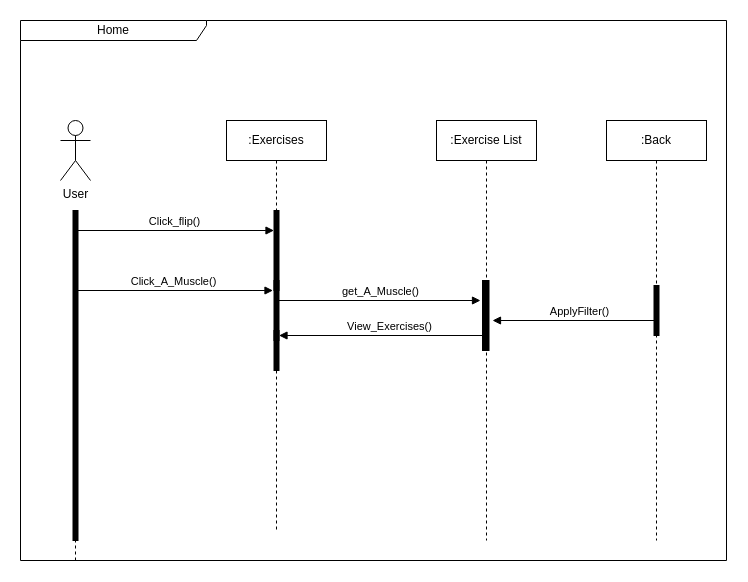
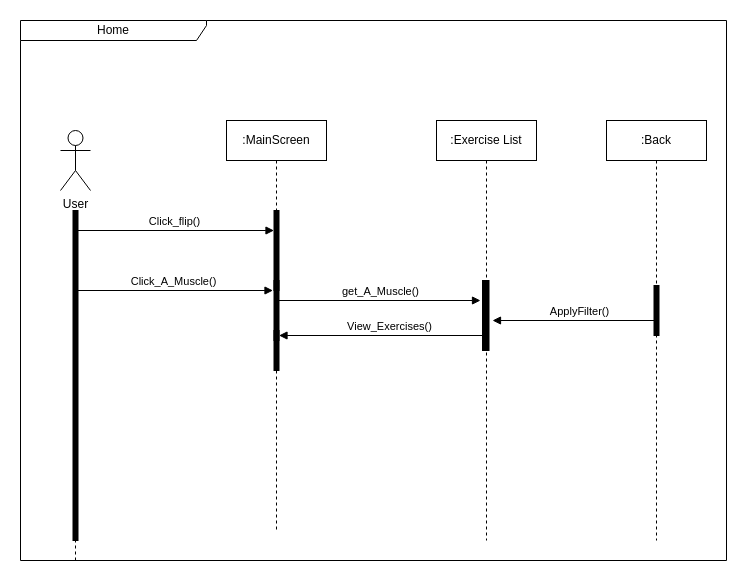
  <mxCell id="0" />
  <mxCell id="1" parent="0" />
  <mxCell id="2" value="Home" style="shape=umlFrame;whiteSpace=wrap;html=1;pointerEvents=0;recursiveResize=0;container=1;collapsible=0;width=186;height=20;" parent="1" vertex="1"><mxGeometry x="20" y="20" width="706" height="540" as="geometry" /></mxCell>
- <mxCell id="3" value="&lt;div&gt;User&lt;/div&gt;&lt;div&gt;&lt;br&gt;&lt;/div&gt;" style="shape=umlActor;verticalLabelPosition=bottom;verticalAlign=top;html=1;outlineConnect=0;" parent="2" vertex="1"><mxGeometry x="40" y="100" width="30" height="60" as="geometry" /></mxCell>
+ <mxCell id="3" value="&lt;div&gt;User&lt;/div&gt;&lt;div&gt;&lt;br&gt;&lt;/div&gt;" style="shape=umlActor;verticalLabelPosition=bottom;verticalAlign=top;html=1;outlineConnect=0;" parent="2" vertex="1"><mxGeometry x="40" y="110" width="30" height="60" as="geometry" /></mxCell>
  <mxCell id="4" value="" style="html=1;points=[];perimeter=orthogonalPerimeter;fillColor=strokeColor;align=left;verticalAlign=top;spacingLeft=10;" parent="2" vertex="1"><mxGeometry x="253.5" y="190" width="5" height="130" as="geometry" /></mxCell>
  <mxCell id="5" value="" style="html=1;verticalAlign=bottom;labelBackgroundColor=none;endArrow=none;endFill=0;rounded=0;dashed=1;" parent="2" source="8" edge="1"><mxGeometry width="160" relative="1" as="geometry"><mxPoint x="54.5" y="649" as="sourcePoint" /><mxPoint x="54.5" y="190" as="targetPoint" /><Array as="points" /></mxGeometry></mxCell>
- <mxCell id="6" value=":Exercises" style="shape=umlLifeline;perimeter=lifelinePerimeter;whiteSpace=wrap;html=1;container=1;dropTarget=0;collapsible=0;recursiveResize=0;outlineConnect=0;portConstraint=eastwest;newEdgeStyle={&quot;edgeStyle&quot;:&quot;elbowEdgeStyle&quot;,&quot;elbow&quot;:&quot;vertical&quot;,&quot;curved&quot;:0,&quot;rounded&quot;:0};" parent="2" vertex="1"><mxGeometry x="206" y="100" width="100" height="410" as="geometry" /></mxCell>
+ <mxCell id="6" value=":MainScreen" style="shape=umlLifeline;perimeter=lifelinePerimeter;whiteSpace=wrap;html=1;container=1;dropTarget=0;collapsible=0;recursiveResize=0;outlineConnect=0;portConstraint=eastwest;newEdgeStyle={&quot;edgeStyle&quot;:&quot;elbowEdgeStyle&quot;,&quot;elbow&quot;:&quot;vertical&quot;,&quot;curved&quot;:0,&quot;rounded&quot;:0};" parent="2" vertex="1"><mxGeometry x="206" y="100" width="100" height="410" as="geometry" /></mxCell>
  <mxCell id="7" value="" style="html=1;verticalAlign=bottom;labelBackgroundColor=none;endArrow=none;endFill=0;rounded=0;dashed=1;" parent="2" target="8" edge="1"><mxGeometry width="160" relative="1" as="geometry"><mxPoint x="55" y="540" as="sourcePoint" /><mxPoint x="68.5" y="200" as="targetPoint" /></mxGeometry></mxCell>
  <mxCell id="8" value="" style="html=1;points=[];perimeter=orthogonalPerimeter;fillColor=strokeColor;align=left;verticalAlign=top;spacingLeft=10;" parent="2" vertex="1"><mxGeometry x="52.5" y="190" width="5" height="330" as="geometry" /></mxCell>
  <mxCell id="9" value=":Exercise List" style="shape=umlLifeline;perimeter=lifelinePerimeter;whiteSpace=wrap;html=1;container=1;dropTarget=0;collapsible=0;recursiveResize=0;outlineConnect=0;portConstraint=eastwest;newEdgeStyle={&quot;edgeStyle&quot;:&quot;elbowEdgeStyle&quot;,&quot;elbow&quot;:&quot;vertical&quot;,&quot;curved&quot;:0,&quot;rounded&quot;:0};" parent="2" vertex="1"><mxGeometry x="416" y="100" width="100" height="420" as="geometry" /></mxCell>
  <mxCell id="10" value="" style="html=1;points=[];perimeter=orthogonalPerimeter;fillColor=strokeColor;align=left;verticalAlign=top;spacingLeft=10;" parent="2" vertex="1"><mxGeometry x="253.5" y="260" width="5" height="10" as="geometry" /></mxCell>
  <mxCell id="11" value="Click_A_Muscle()" style="html=1;verticalAlign=bottom;labelBackgroundColor=none;endArrow=block;endFill=1;rounded=0;" parent="2" edge="1"><mxGeometry x="0.003" width="160" relative="1" as="geometry"><mxPoint x="52.5" y="270" as="sourcePoint" /><mxPoint x="252.5" y="270" as="targetPoint" /><mxPoint as="offset" /></mxGeometry></mxCell>
  <mxCell id="12" value="View_Exercises()" style="html=1;verticalAlign=bottom;labelBackgroundColor=none;endArrow=none;endFill=0;rounded=0;entryX=0.5;entryY=0.19;entryDx=0;entryDy=0;entryPerimeter=0;startArrow=block;startFill=1;" parent="2" edge="1"><mxGeometry x="0.081" width="160" relative="1" as="geometry"><mxPoint x="258.5" y="315" as="sourcePoint" /><mxPoint x="462" y="315" as="targetPoint" /><mxPoint as="offset" /></mxGeometry></mxCell>
  <mxCell id="13" value=":Back" style="shape=umlLifeline;perimeter=lifelinePerimeter;whiteSpace=wrap;html=1;container=1;dropTarget=0;collapsible=0;recursiveResize=0;outlineConnect=0;portConstraint=eastwest;newEdgeStyle={&quot;edgeStyle&quot;:&quot;elbowEdgeStyle&quot;,&quot;elbow&quot;:&quot;vertical&quot;,&quot;curved&quot;:0,&quot;rounded&quot;:0};" parent="2" vertex="1"><mxGeometry x="586" y="100" width="100" height="420" as="geometry" /></mxCell>
  <mxCell id="14" value="Click_flip()" style="html=1;verticalAlign=bottom;labelBackgroundColor=none;endArrow=block;endFill=1;rounded=0;" parent="2" edge="1"><mxGeometry x="0.003" width="160" relative="1" as="geometry"><mxPoint x="53.5" y="210" as="sourcePoint" /><mxPoint x="253.5" y="210" as="targetPoint" /><mxPoint as="offset" /></mxGeometry></mxCell>
  <mxCell id="15" value="" style="html=1;points=[];perimeter=orthogonalPerimeter;fillColor=strokeColor;align=left;verticalAlign=top;spacingLeft=10;" parent="2" vertex="1"><mxGeometry x="462" y="260" width="6.5" height="70" as="geometry" /></mxCell>
  <mxCell id="16" value="get_A_Muscle()" style="html=1;verticalAlign=bottom;labelBackgroundColor=none;endArrow=block;endFill=1;rounded=0;" parent="2" edge="1"><mxGeometry x="0.003" width="160" relative="1" as="geometry"><mxPoint x="258.5" y="280" as="sourcePoint" /><mxPoint x="460" y="280" as="targetPoint" /><mxPoint as="offset" /></mxGeometry></mxCell>
  <mxCell id="17" value="" style="html=1;points=[];perimeter=orthogonalPerimeter;fillColor=strokeColor;align=left;verticalAlign=top;spacingLeft=10;" parent="2" vertex="1"><mxGeometry x="253.5" y="310" width="5" height="40" as="geometry" /></mxCell>
  <mxCell id="18" value="" style="html=1;points=[];perimeter=orthogonalPerimeter;fillColor=strokeColor;align=left;verticalAlign=top;spacingLeft=10;" parent="2" vertex="1"><mxGeometry x="633.5" y="265" width="5" height="50" as="geometry" /></mxCell>
  <mxCell id="19" value="ApplyFilter()" style="html=1;verticalAlign=bottom;labelBackgroundColor=none;endArrow=none;endFill=0;rounded=0;startArrow=block;startFill=1;" parent="2" edge="1"><mxGeometry x="0.081" width="160" relative="1" as="geometry"><mxPoint x="472" y="300" as="sourcePoint" /><mxPoint x="633.5" y="300" as="targetPoint" /><mxPoint as="offset" /></mxGeometry></mxCell>
